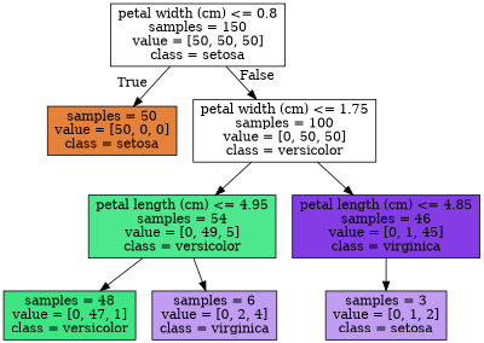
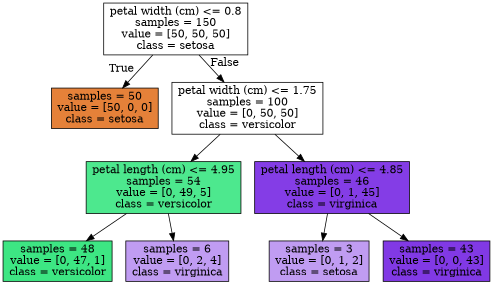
  digraph {
    node [color=black fillcolor="#8139e57f" shape=box style=filled]
    n1 [fillcolor="#e5813900" label="petal width (cm) <= 0.8\nsamples = 150\nvalue = [50, 50, 50]\nclass = setosa"]
    n2 [fillcolor="#e58139ff" label="samples = 50\nvalue = [50, 0, 0]\nclass = setosa"]
    n3 [fillcolor="#39e58100" label="petal width (cm) <= 1.75\nsamples = 100\nvalue = [0, 50, 50]\nclass = versicolor"]
    n4 [fillcolor="#39e581e5" label="petal length (cm) <= 4.95\nsamples = 54\nvalue = [0, 49, 5]\nclass = versicolor"]
    n5 [fillcolor="#8139e5f9" label="petal length (cm) <= 4.85\nsamples = 46\nvalue = [0, 1, 45]\nclass = virginica"]
    n6 [fillcolor="#39e581fa" label="samples = 48\nvalue = [0, 47, 1]\nclass = versicolor"]
    n7 [label="samples = 6\nvalue = [0, 2, 4]\nclass = virginica"]
    n8 [label="samples = 3\nvalue = [0, 1, 2]\nclass = setosa"]
+   n9 [fillcolor="#8139e5ff" label="samples = 43\nvalue = [0, 0, 43]\nclass = virginica"]
    n1 -> n2 [headlabel=True labelangle=45 labeldistance=2.5]
    n1 -> n3 [headlabel=False labelangle=-45 labeldistance=2.5]
    n3 -> n4
    n3 -> n5
    n4 -> n6
    n4 -> n7
    n5 -> n8
+   n5 -> n9
  }
